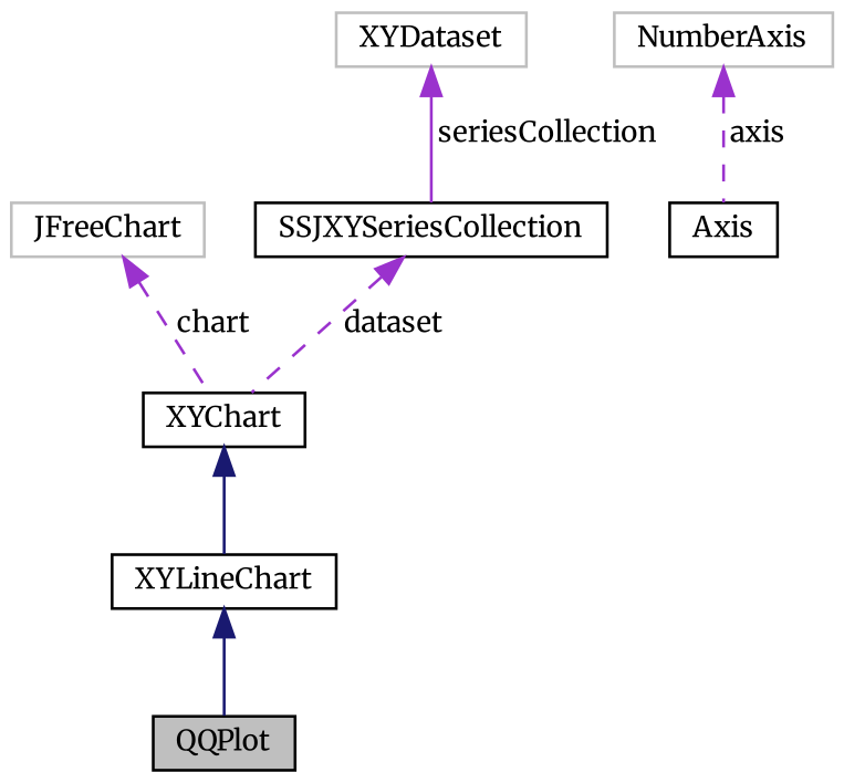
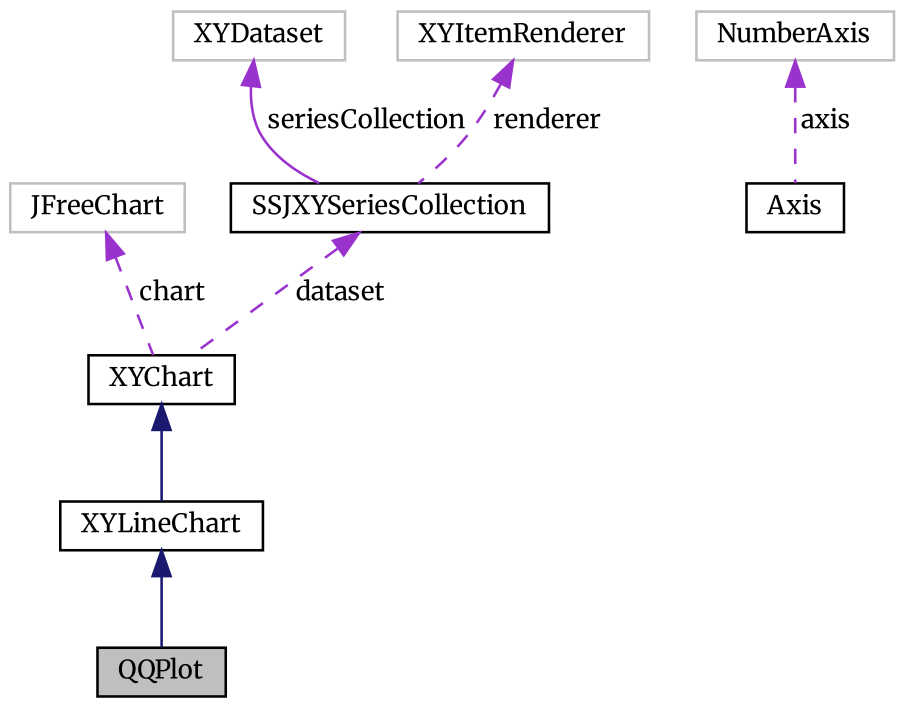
  digraph {
    fontname=Merriweather
    node [color=black fontname=Merriweather fontsize=10 shape=record]
    edge [color=darkorchid3 dir=back fontname=Merriweather fontsize=10 labelfontname=Helvetica labelfontsize=10 style=dashed]
    n1 [fillcolor=grey75 fontcolor=black height=0.2 label=QQPlot style=filled width=0.4]
    n2 [height=0.2 label=XYLineChart width=0.4]
    n3 [height=0.2 label=XYChart width=0.4]
    n4 [color=grey75 height=0.2 label=JFreeChart width=0.4]
    n5 [height=0.2 label=Axis width=0.4]
    n6 [color=grey75 height=0.2 label=NumberAxis width=0.4]
    n7 [height=0.2 label=SSJXYSeriesCollection width=0.4]
    n8 [color=grey75 height=0.2 label=XYDataset width=0.4]
+   n9 [color=grey75 height=0.2 label=XYItemRenderer width=0.4]
    n2 -> n1 [color=midnightblue style=solid]
    n3 -> n2 [color=midnightblue style=solid]
    n4 -> n3 [label=" chart"]
    n6 -> n5 [label=" axis"]
    n7 -> n3 [label=" dataset"]
    n8 -> n7 [label=" seriesCollection" style=solid]
+   n9 -> n7 [label=" renderer"]
  }
